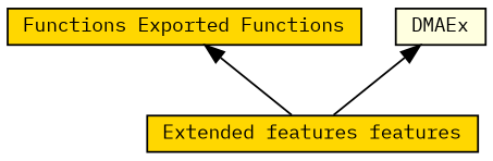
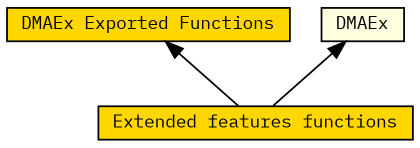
  digraph {
    fontname="IBM Plex Mono"
    rankdir=TB
    node [color=black fillcolor=gold fontname="IBM Plex Mono" fontsize=10 shape=record style=filled]
    edge [dir=back fontname="IBM Plex Mono" fontsize=10 labelfontname=Helvetica labelfontsize=10 shape=plaintext style=solid]
-   n1 [fontcolor=black height=0.2 label="Functions Exported Functions" width=0.4]
-   n2 [height=0.2 label="Extended features features" width=0.4]
+   n1 [fontcolor=black height=0.2 label="DMAEx Exported Functions" width=0.4]
+   n2 [height=0.2 label="Extended features functions" width=0.4]
    n3 [fillcolor=lightyellow height=0.2 label=DMAEx width=0.4]
    n1 -> n2
    n3 -> n2
  }
